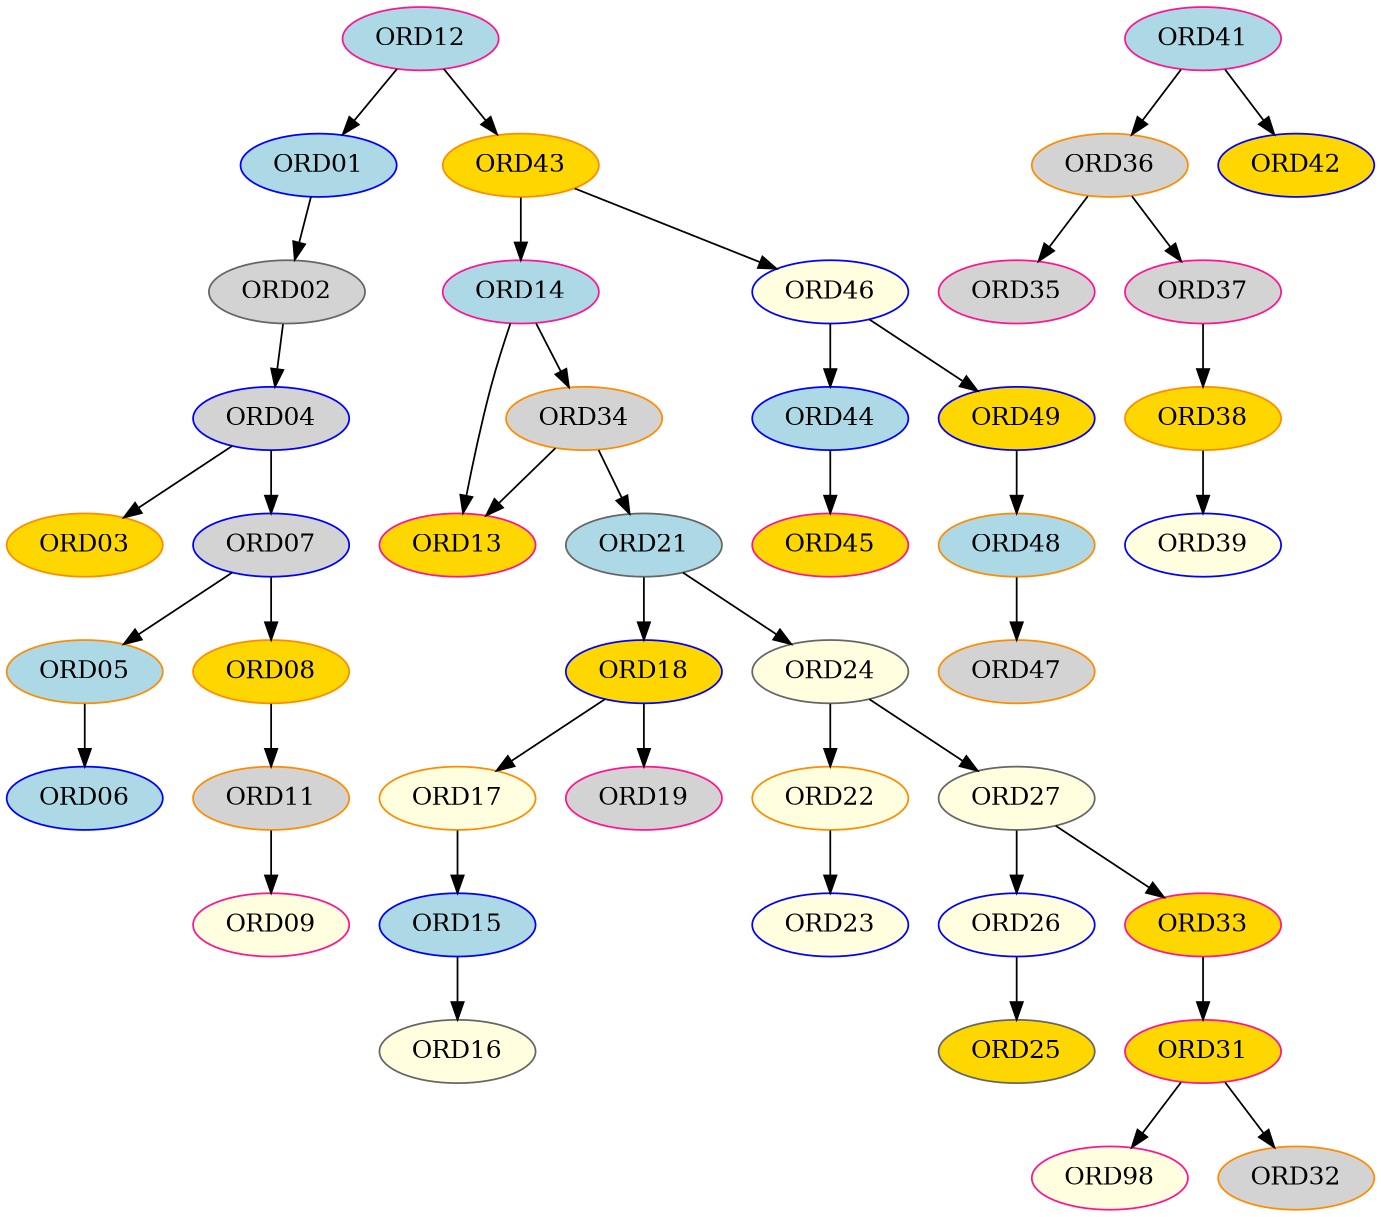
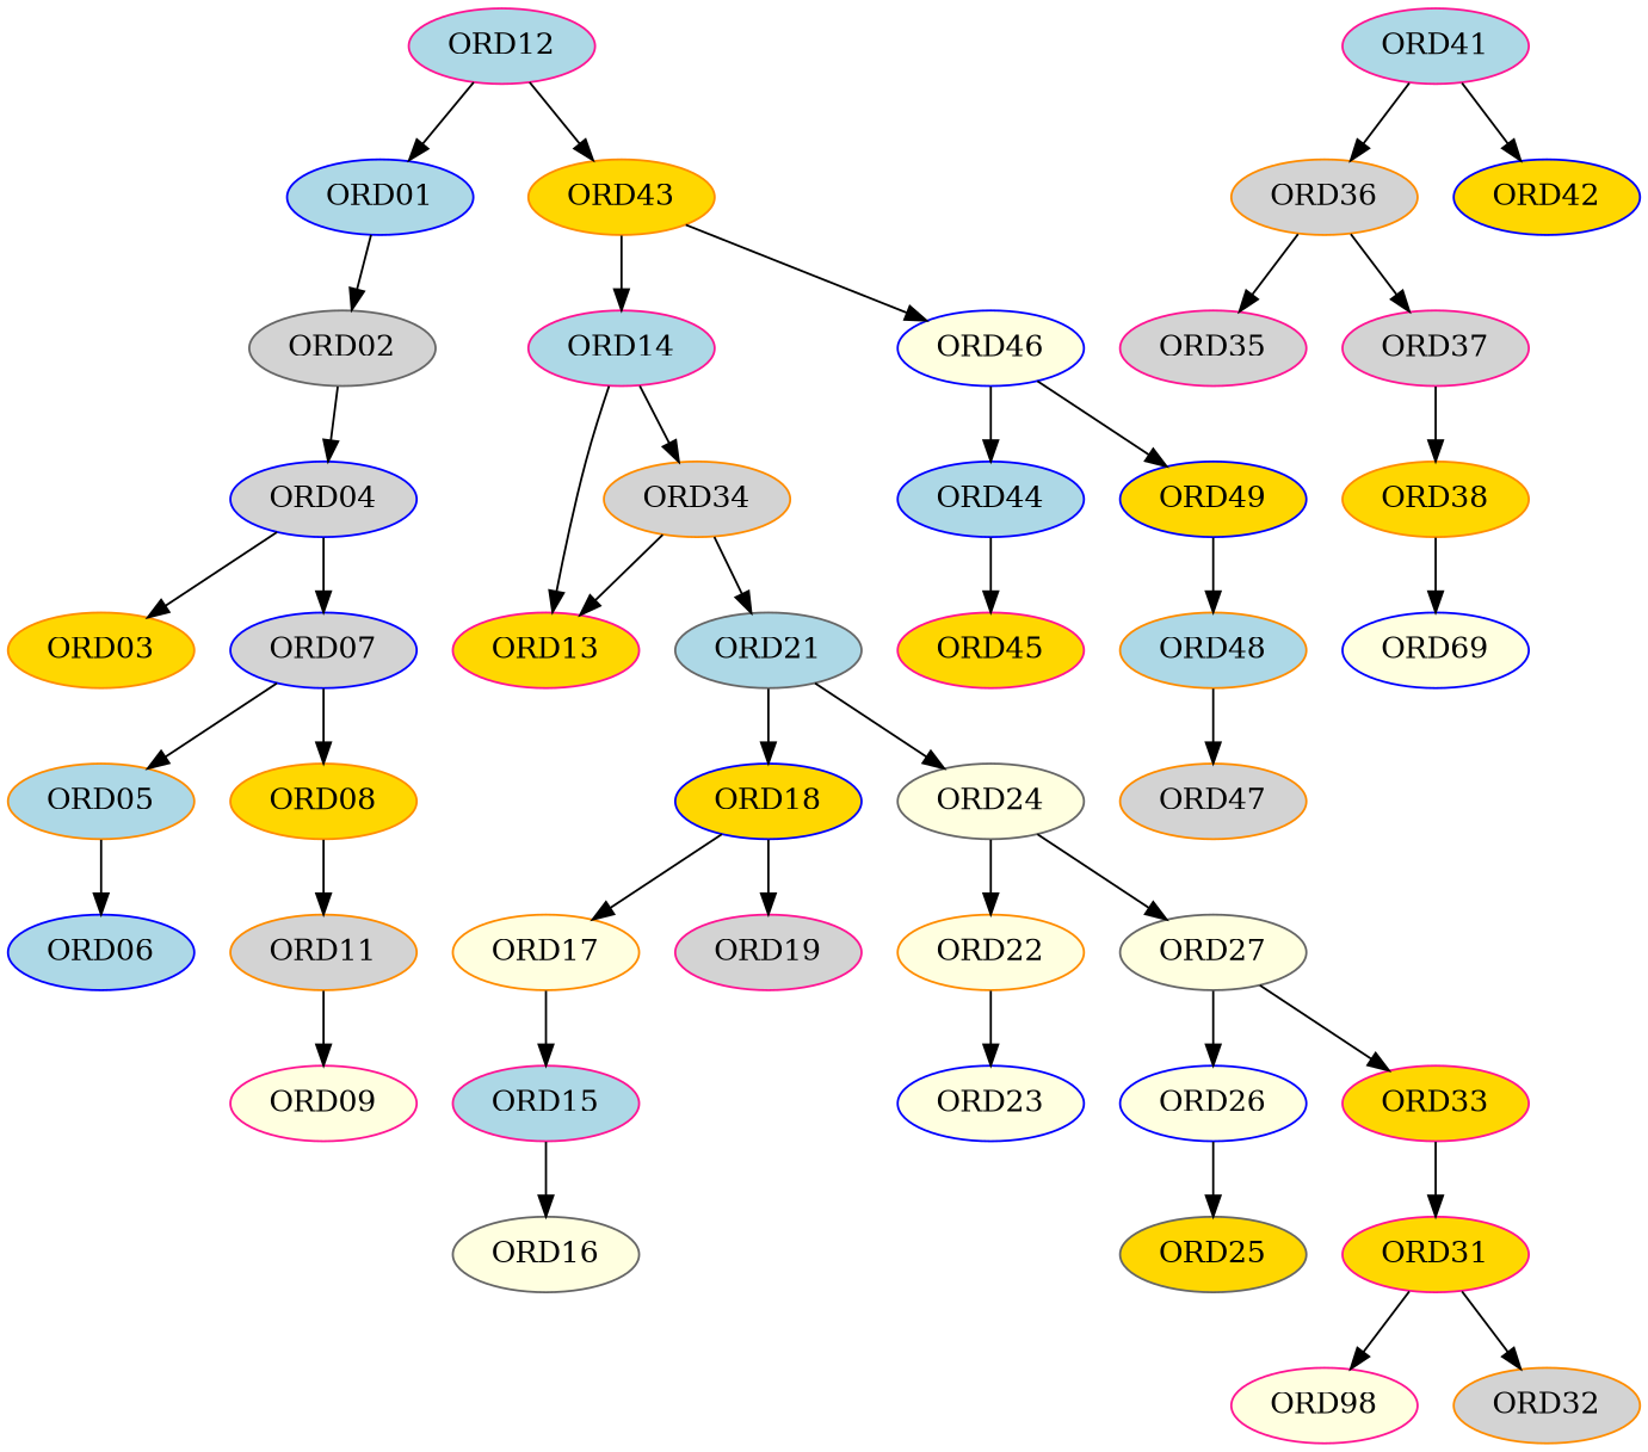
  digraph {
    node [color=blue fillcolor=gold style=filled]
    ORD12 [color=deeppink fillcolor=lightblue]
    ORD01 [fillcolor=lightblue]
    ORD43 [color=darkorange]
    ORD02 [color=gray40 fillcolor=lightgrey]
    ORD14 [color=deeppink fillcolor=lightblue]
    ORD46 [fillcolor=lightyellow]
    ORD04 [fillcolor=lightgrey]
    ORD13 [color=deeppink]
    ORD34 [color=darkorange fillcolor=lightgrey]
    ORD44 [fillcolor=lightblue]
    ORD49
    ORD03 [color=darkorange]
    ORD07 [fillcolor=lightgrey]
    ORD05 [color=darkorange fillcolor=lightblue]
    ORD08 [color=darkorange]
    ORD06 [fillcolor=lightblue]
    ORD11 [color=darkorange fillcolor=lightgrey]
    ORD09 [color=deeppink fillcolor=lightyellow]
    ORD21 [color=gray40 fillcolor=lightblue]
    ORD45 [color=deeppink]
    ORD48 [color=darkorange fillcolor=lightblue]
    ORD18
    ORD24 [color=gray40 fillcolor=lightyellow]
    ORD41 [color=deeppink fillcolor=lightblue]
    ORD36 [color=darkorange fillcolor=lightgrey]
    ORD42
    ORD17 [color=darkorange fillcolor=lightyellow]
    ORD19 [color=deeppink fillcolor=lightgrey]
    ORD22 [color=darkorange fillcolor=lightyellow]
    ORD27 [color=gray40 fillcolor=lightyellow]
    ORD35 [color=deeppink fillcolor=lightgrey]
    ORD37 [color=deeppink fillcolor=lightgrey]
-   ORD15 [fillcolor=lightblue]
+   ORD15 [color=deeppink fillcolor=lightblue]
    ORD23 [fillcolor=lightyellow]
    ORD26 [fillcolor=lightyellow]
    ORD33 [color=deeppink]
    ORD16 [color=gray40 fillcolor=lightyellow]
    ORD25 [color=gray40]
    ORD31 [color=deeppink]
    n40 [color=deeppink fillcolor=lightyellow label=ORD98]
    ORD32 [color=darkorange fillcolor=lightgrey]
    ORD38 [color=darkorange]
-   ORD39 [fillcolor=lightyellow]
+   ORD39 [fillcolor=lightyellow label=ORD69]
    ORD47 [color=darkorange fillcolor=lightgrey]
    ORD12 -> ORD01
    ORD12 -> ORD43
    ORD01 -> ORD02
    ORD43 -> ORD14
    ORD43 -> ORD46
    ORD02 -> ORD04
    ORD14 -> ORD13
    ORD14 -> ORD34
    ORD46 -> ORD44
    ORD46 -> ORD49
    ORD04 -> ORD03
    ORD04 -> ORD07
    ORD34 -> ORD13
    ORD34 -> ORD21
    ORD44 -> ORD45
    ORD49 -> ORD48
    ORD07 -> ORD05
    ORD07 -> ORD08
    ORD05 -> ORD06
    ORD08 -> ORD11
    ORD11 -> ORD09
    ORD21 -> ORD18
    ORD21 -> ORD24
    ORD48 -> ORD47
    ORD18 -> ORD17
    ORD18 -> ORD19
    ORD24 -> ORD22
    ORD24 -> ORD27
    ORD41 -> ORD36
    ORD41 -> ORD42
    ORD36 -> ORD35
    ORD36 -> ORD37
    ORD17 -> ORD15
    ORD22 -> ORD23
    ORD27 -> ORD26
    ORD27 -> ORD33
    ORD37 -> ORD38
    ORD15 -> ORD16
    ORD26 -> ORD25
    ORD33 -> ORD31
    ORD31 -> n40
    ORD31 -> ORD32
    ORD38 -> ORD39
  }
